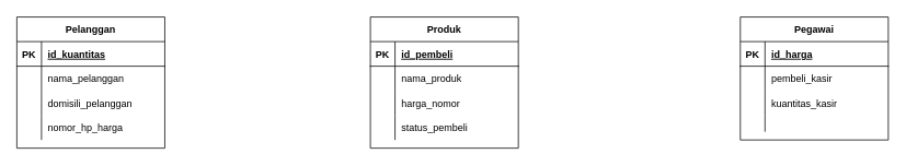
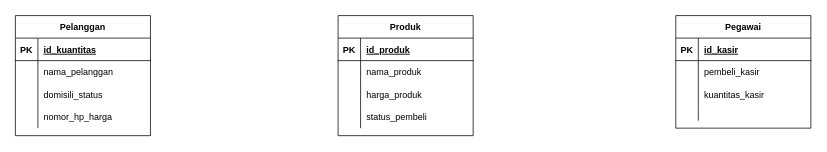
  <mxCell id="0" />
  <mxCell id="1" parent="0" />
  <mxCell id="2" value="Pegawai" style="shape=table;startSize=30;container=1;collapsible=1;childLayout=tableLayout;fixedRows=1;rowLines=0;fontStyle=1;align=center;resizeLast=1;" vertex="1" parent="1"><mxGeometry x="900" y="20" width="180" height="150" as="geometry" /></mxCell>
  <mxCell id="3" value="" style="shape=tableRow;horizontal=0;startSize=0;swimlaneHead=0;swimlaneBody=0;fillColor=none;collapsible=0;dropTarget=0;points=[[0,0.5],[1,0.5]];portConstraint=eastwest;top=0;left=0;right=0;bottom=1;" vertex="1" parent="2"><mxGeometry y="30" width="180" height="30" as="geometry" /></mxCell>
  <mxCell id="4" value="PK" style="shape=partialRectangle;connectable=0;fillColor=none;top=0;left=0;bottom=0;right=0;fontStyle=1;overflow=hidden;" vertex="1" parent="3"><mxGeometry width="30" height="30" as="geometry"><mxRectangle width="30" height="30" as="alternateBounds" /></mxGeometry></mxCell>
- <mxCell id="5" value="id_harga" style="shape=partialRectangle;connectable=0;fillColor=none;top=0;left=0;bottom=0;right=0;align=left;spacingLeft=6;fontStyle=5;overflow=hidden;" vertex="1" parent="3"><mxGeometry x="30" width="150" height="30" as="geometry"><mxRectangle width="150" height="30" as="alternateBounds" /></mxGeometry></mxCell>
+ <mxCell id="5" value="id_kasir" style="shape=partialRectangle;connectable=0;fillColor=none;top=0;left=0;bottom=0;right=0;align=left;spacingLeft=6;fontStyle=5;overflow=hidden;" vertex="1" parent="3"><mxGeometry x="30" width="150" height="30" as="geometry"><mxRectangle width="150" height="30" as="alternateBounds" /></mxGeometry></mxCell>
  <mxCell id="6" value="" style="shape=tableRow;horizontal=0;startSize=0;swimlaneHead=0;swimlaneBody=0;fillColor=none;collapsible=0;dropTarget=0;points=[[0,0.5],[1,0.5]];portConstraint=eastwest;top=0;left=0;right=0;bottom=0;" vertex="1" parent="2"><mxGeometry y="60" width="180" height="30" as="geometry" /></mxCell>
  <mxCell id="7" value="" style="shape=partialRectangle;connectable=0;fillColor=none;top=0;left=0;bottom=0;right=0;editable=1;overflow=hidden;" vertex="1" parent="6"><mxGeometry width="30" height="30" as="geometry"><mxRectangle width="30" height="30" as="alternateBounds" /></mxGeometry></mxCell>
  <mxCell id="8" value="pembeli_kasir" style="shape=partialRectangle;connectable=0;fillColor=none;top=0;left=0;bottom=0;right=0;align=left;spacingLeft=6;overflow=hidden;" vertex="1" parent="6"><mxGeometry x="30" width="150" height="30" as="geometry"><mxRectangle width="150" height="30" as="alternateBounds" /></mxGeometry></mxCell>
  <mxCell id="9" value="" style="shape=tableRow;horizontal=0;startSize=0;swimlaneHead=0;swimlaneBody=0;fillColor=none;collapsible=0;dropTarget=0;points=[[0,0.5],[1,0.5]];portConstraint=eastwest;top=0;left=0;right=0;bottom=0;" vertex="1" parent="2"><mxGeometry y="90" width="180" height="30" as="geometry" /></mxCell>
  <mxCell id="10" value="" style="shape=partialRectangle;connectable=0;fillColor=none;top=0;left=0;bottom=0;right=0;editable=1;overflow=hidden;" vertex="1" parent="9"><mxGeometry width="30" height="30" as="geometry"><mxRectangle width="30" height="30" as="alternateBounds" /></mxGeometry></mxCell>
  <mxCell id="11" value="kuantitas_kasir" style="shape=partialRectangle;connectable=0;fillColor=none;top=0;left=0;bottom=0;right=0;align=left;spacingLeft=6;overflow=hidden;" vertex="1" parent="9"><mxGeometry x="30" width="150" height="30" as="geometry"><mxRectangle width="150" height="30" as="alternateBounds" /></mxGeometry></mxCell>
  <mxCell id="12" value="" style="shape=tableRow;horizontal=0;startSize=0;swimlaneHead=0;swimlaneBody=0;fillColor=none;collapsible=0;dropTarget=0;points=[[0,0.5],[1,0.5]];portConstraint=eastwest;top=0;left=0;right=0;bottom=0;" vertex="1" parent="2"><mxGeometry y="120" width="180" height="20" as="geometry" /></mxCell>
  <mxCell id="13" value="" style="shape=partialRectangle;connectable=0;fillColor=none;top=0;left=0;bottom=0;right=0;editable=1;overflow=hidden;" vertex="1" parent="12"><mxGeometry width="30" height="20" as="geometry"><mxRectangle width="30" height="20" as="alternateBounds" /></mxGeometry></mxCell>
  <mxCell id="14" value="" style="shape=partialRectangle;connectable=0;fillColor=none;top=0;left=0;bottom=0;right=0;align=left;spacingLeft=6;overflow=hidden;" vertex="1" parent="12"><mxGeometry x="30" width="150" height="20" as="geometry"><mxRectangle width="150" height="20" as="alternateBounds" /></mxGeometry></mxCell>
  <mxCell id="15" value="Pelanggan" style="shape=table;startSize=30;container=1;collapsible=1;childLayout=tableLayout;fixedRows=1;rowLines=0;fontStyle=1;align=center;resizeLast=1;" vertex="1" parent="1"><mxGeometry x="20" y="20" width="180" height="160" as="geometry" /></mxCell>
  <mxCell id="16" value="" style="shape=tableRow;horizontal=0;startSize=0;swimlaneHead=0;swimlaneBody=0;fillColor=none;collapsible=0;dropTarget=0;points=[[0,0.5],[1,0.5]];portConstraint=eastwest;top=0;left=0;right=0;bottom=1;" vertex="1" parent="15"><mxGeometry y="30" width="180" height="30" as="geometry" /></mxCell>
  <mxCell id="17" value="PK" style="shape=partialRectangle;connectable=0;fillColor=none;top=0;left=0;bottom=0;right=0;fontStyle=1;overflow=hidden;" vertex="1" parent="16"><mxGeometry width="30" height="30" as="geometry"><mxRectangle width="30" height="30" as="alternateBounds" /></mxGeometry></mxCell>
  <mxCell id="18" value="id_kuantitas" style="shape=partialRectangle;connectable=0;fillColor=none;top=0;left=0;bottom=0;right=0;align=left;spacingLeft=6;fontStyle=5;overflow=hidden;" vertex="1" parent="16"><mxGeometry x="30" width="150" height="30" as="geometry"><mxRectangle width="150" height="30" as="alternateBounds" /></mxGeometry></mxCell>
  <mxCell id="19" value="" style="shape=tableRow;horizontal=0;startSize=0;swimlaneHead=0;swimlaneBody=0;fillColor=none;collapsible=0;dropTarget=0;points=[[0,0.5],[1,0.5]];portConstraint=eastwest;top=0;left=0;right=0;bottom=0;" vertex="1" parent="15"><mxGeometry y="60" width="180" height="30" as="geometry" /></mxCell>
  <mxCell id="20" value="" style="shape=partialRectangle;connectable=0;fillColor=none;top=0;left=0;bottom=0;right=0;editable=1;overflow=hidden;" vertex="1" parent="19"><mxGeometry width="30" height="30" as="geometry"><mxRectangle width="30" height="30" as="alternateBounds" /></mxGeometry></mxCell>
  <mxCell id="21" value="nama_pelanggan" style="shape=partialRectangle;connectable=0;fillColor=none;top=0;left=0;bottom=0;right=0;align=left;spacingLeft=6;overflow=hidden;" vertex="1" parent="19"><mxGeometry x="30" width="150" height="30" as="geometry"><mxRectangle width="150" height="30" as="alternateBounds" /></mxGeometry></mxCell>
  <mxCell id="22" value="" style="shape=tableRow;horizontal=0;startSize=0;swimlaneHead=0;swimlaneBody=0;fillColor=none;collapsible=0;dropTarget=0;points=[[0,0.5],[1,0.5]];portConstraint=eastwest;top=0;left=0;right=0;bottom=0;" vertex="1" parent="15"><mxGeometry y="90" width="180" height="30" as="geometry" /></mxCell>
  <mxCell id="23" value="" style="shape=partialRectangle;connectable=0;fillColor=none;top=0;left=0;bottom=0;right=0;editable=1;overflow=hidden;" vertex="1" parent="22"><mxGeometry width="30" height="30" as="geometry"><mxRectangle width="30" height="30" as="alternateBounds" /></mxGeometry></mxCell>
- <mxCell id="24" value="domisili_pelanggan" style="shape=partialRectangle;connectable=0;fillColor=none;top=0;left=0;bottom=0;right=0;align=left;spacingLeft=6;overflow=hidden;" vertex="1" parent="22"><mxGeometry x="30" width="150" height="30" as="geometry"><mxRectangle width="150" height="30" as="alternateBounds" /></mxGeometry></mxCell>
+ <mxCell id="24" value="domisili_status" style="shape=partialRectangle;connectable=0;fillColor=none;top=0;left=0;bottom=0;right=0;align=left;spacingLeft=6;overflow=hidden;" vertex="1" parent="22"><mxGeometry x="30" width="150" height="30" as="geometry"><mxRectangle width="150" height="30" as="alternateBounds" /></mxGeometry></mxCell>
  <mxCell id="25" value="" style="shape=tableRow;horizontal=0;startSize=0;swimlaneHead=0;swimlaneBody=0;fillColor=none;collapsible=0;dropTarget=0;points=[[0,0.5],[1,0.5]];portConstraint=eastwest;top=0;left=0;right=0;bottom=0;" vertex="1" parent="15"><mxGeometry y="120" width="180" height="30" as="geometry" /></mxCell>
  <mxCell id="26" value="" style="shape=partialRectangle;connectable=0;fillColor=none;top=0;left=0;bottom=0;right=0;editable=1;overflow=hidden;" vertex="1" parent="25"><mxGeometry width="30" height="30" as="geometry"><mxRectangle width="30" height="30" as="alternateBounds" /></mxGeometry></mxCell>
  <mxCell id="27" value="nomor_hp_harga" style="shape=partialRectangle;connectable=0;fillColor=none;top=0;left=0;bottom=0;right=0;align=left;spacingLeft=6;overflow=hidden;" vertex="1" parent="25"><mxGeometry x="30" width="150" height="30" as="geometry"><mxRectangle width="150" height="30" as="alternateBounds" /></mxGeometry></mxCell>
  <mxCell id="28" value="Produk" style="shape=table;startSize=30;container=1;collapsible=1;childLayout=tableLayout;fixedRows=1;rowLines=0;fontStyle=1;align=center;resizeLast=1;" vertex="1" parent="1"><mxGeometry x="450" y="20" width="180" height="160" as="geometry" /></mxCell>
  <mxCell id="29" value="" style="shape=tableRow;horizontal=0;startSize=0;swimlaneHead=0;swimlaneBody=0;fillColor=none;collapsible=0;dropTarget=0;points=[[0,0.5],[1,0.5]];portConstraint=eastwest;top=0;left=0;right=0;bottom=1;" vertex="1" parent="28"><mxGeometry y="30" width="180" height="30" as="geometry" /></mxCell>
  <mxCell id="30" value="PK" style="shape=partialRectangle;connectable=0;fillColor=none;top=0;left=0;bottom=0;right=0;fontStyle=1;overflow=hidden;" vertex="1" parent="29"><mxGeometry width="30" height="30" as="geometry"><mxRectangle width="30" height="30" as="alternateBounds" /></mxGeometry></mxCell>
- <mxCell id="31" value="id_pembeli" style="shape=partialRectangle;connectable=0;fillColor=none;top=0;left=0;bottom=0;right=0;align=left;spacingLeft=6;fontStyle=5;overflow=hidden;" vertex="1" parent="29"><mxGeometry x="30" width="150" height="30" as="geometry"><mxRectangle width="150" height="30" as="alternateBounds" /></mxGeometry></mxCell>
+ <mxCell id="31" value="id_produk" style="shape=partialRectangle;connectable=0;fillColor=none;top=0;left=0;bottom=0;right=0;align=left;spacingLeft=6;fontStyle=5;overflow=hidden;" vertex="1" parent="29"><mxGeometry x="30" width="150" height="30" as="geometry"><mxRectangle width="150" height="30" as="alternateBounds" /></mxGeometry></mxCell>
  <mxCell id="32" value="" style="shape=tableRow;horizontal=0;startSize=0;swimlaneHead=0;swimlaneBody=0;fillColor=none;collapsible=0;dropTarget=0;points=[[0,0.5],[1,0.5]];portConstraint=eastwest;top=0;left=0;right=0;bottom=0;" vertex="1" parent="28"><mxGeometry y="60" width="180" height="30" as="geometry" /></mxCell>
  <mxCell id="33" value="" style="shape=partialRectangle;connectable=0;fillColor=none;top=0;left=0;bottom=0;right=0;editable=1;overflow=hidden;" vertex="1" parent="32"><mxGeometry width="30" height="30" as="geometry"><mxRectangle width="30" height="30" as="alternateBounds" /></mxGeometry></mxCell>
  <mxCell id="34" value="nama_produk" style="shape=partialRectangle;connectable=0;fillColor=none;top=0;left=0;bottom=0;right=0;align=left;spacingLeft=6;overflow=hidden;" vertex="1" parent="32"><mxGeometry x="30" width="150" height="30" as="geometry"><mxRectangle width="150" height="30" as="alternateBounds" /></mxGeometry></mxCell>
  <mxCell id="35" value="" style="shape=tableRow;horizontal=0;startSize=0;swimlaneHead=0;swimlaneBody=0;fillColor=none;collapsible=0;dropTarget=0;points=[[0,0.5],[1,0.5]];portConstraint=eastwest;top=0;left=0;right=0;bottom=0;" vertex="1" parent="28"><mxGeometry y="90" width="180" height="30" as="geometry" /></mxCell>
  <mxCell id="36" value="" style="shape=partialRectangle;connectable=0;fillColor=none;top=0;left=0;bottom=0;right=0;editable=1;overflow=hidden;" vertex="1" parent="35"><mxGeometry width="30" height="30" as="geometry"><mxRectangle width="30" height="30" as="alternateBounds" /></mxGeometry></mxCell>
- <mxCell id="37" value="harga_nomor" style="shape=partialRectangle;connectable=0;fillColor=none;top=0;left=0;bottom=0;right=0;align=left;spacingLeft=6;overflow=hidden;" vertex="1" parent="35"><mxGeometry x="30" width="150" height="30" as="geometry"><mxRectangle width="150" height="30" as="alternateBounds" /></mxGeometry></mxCell>
+ <mxCell id="37" value="harga_produk" style="shape=partialRectangle;connectable=0;fillColor=none;top=0;left=0;bottom=0;right=0;align=left;spacingLeft=6;overflow=hidden;" vertex="1" parent="35"><mxGeometry x="30" width="150" height="30" as="geometry"><mxRectangle width="150" height="30" as="alternateBounds" /></mxGeometry></mxCell>
  <mxCell id="38" value="" style="shape=tableRow;horizontal=0;startSize=0;swimlaneHead=0;swimlaneBody=0;fillColor=none;collapsible=0;dropTarget=0;points=[[0,0.5],[1,0.5]];portConstraint=eastwest;top=0;left=0;right=0;bottom=0;" vertex="1" parent="28"><mxGeometry y="120" width="180" height="30" as="geometry" /></mxCell>
  <mxCell id="39" value="" style="shape=partialRectangle;connectable=0;fillColor=none;top=0;left=0;bottom=0;right=0;editable=1;overflow=hidden;" vertex="1" parent="38"><mxGeometry width="30" height="30" as="geometry"><mxRectangle width="30" height="30" as="alternateBounds" /></mxGeometry></mxCell>
  <mxCell id="40" value="status_pembeli" style="shape=partialRectangle;connectable=0;fillColor=none;top=0;left=0;bottom=0;right=0;align=left;spacingLeft=6;overflow=hidden;" vertex="1" parent="38"><mxGeometry x="30" width="150" height="30" as="geometry"><mxRectangle width="150" height="30" as="alternateBounds" /></mxGeometry></mxCell>
